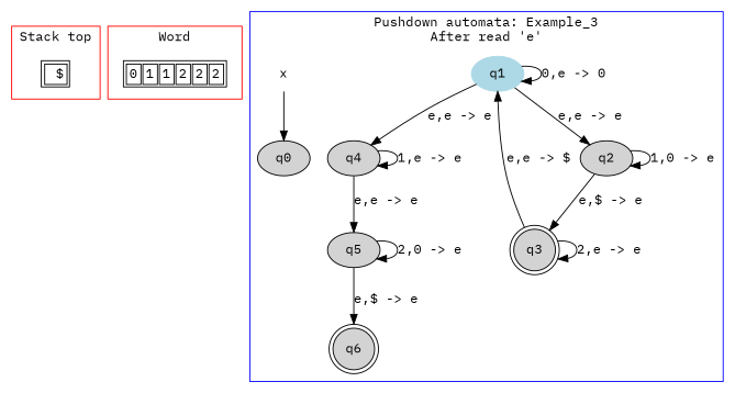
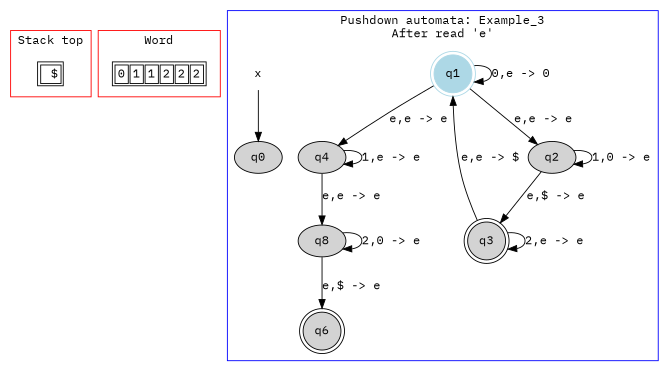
  digraph {
    fontname="IBM Plex Mono"
    node [fontname="IBM Plex Mono" style=filled]
    edge [fontname="IBM Plex Mono"]
    n1 [label=<<TABLE> <TR> <TD> $</TD> </TR> </TABLE>> shape=plaintext style=""]
    n2 [label=<<TABLE> <TR> <TD><FONT>0</FONT></TD> <TD><FONT>1</FONT></TD> <TD><FONT>1</FONT></TD> <TD><FONT>2</FONT></TD> <TD><FONT>2</FONT></TD> <TD><FONT>2</FONT></TD> </TR> </TABLE>> shape=plaintext style=""]
    q0
-   q1 [color=lightblue]
+   q1 [color=lightblue shape=doublecircle]
    q2
    q4
    q3 [shape=doublecircle]
-   q5
+   q5 [label=q8]
    q6 [shape=doublecircle]
    x [color=white]
    subgraph cluster_1 {
      color=red
      label="Stack top"
      n1
    }
    subgraph cluster_2 {
      color=red
      label=Word
      n2
    }
    subgraph cluster_3 {
      color=blue
      label="Pushdown automata: Example_3\nAfter read 'e'"
      q0
      q1
      q2
      q4
      q3
      q5
      q6
      x
    }
    q1 -> q1 [label="0,e -> 0"]
    q1 -> q2 [label="e,e -> e"]
    q1 -> q4 [label="e,e -> e"]
    q2 -> q2 [label="1,0 -> e"]
    q2 -> q3 [label="e,$ -> e"]
    q4 -> q4 [label="1,e -> e"]
    q4 -> q5 [label="e,e -> e"]
    q3 -> q1 [label="e,e -> $"]
    q3 -> q3 [label="2,e -> e"]
    q5 -> q5 [label="2,0 -> e"]
    q5 -> q6 [label="e,$ -> e"]
    x -> q0
  }
